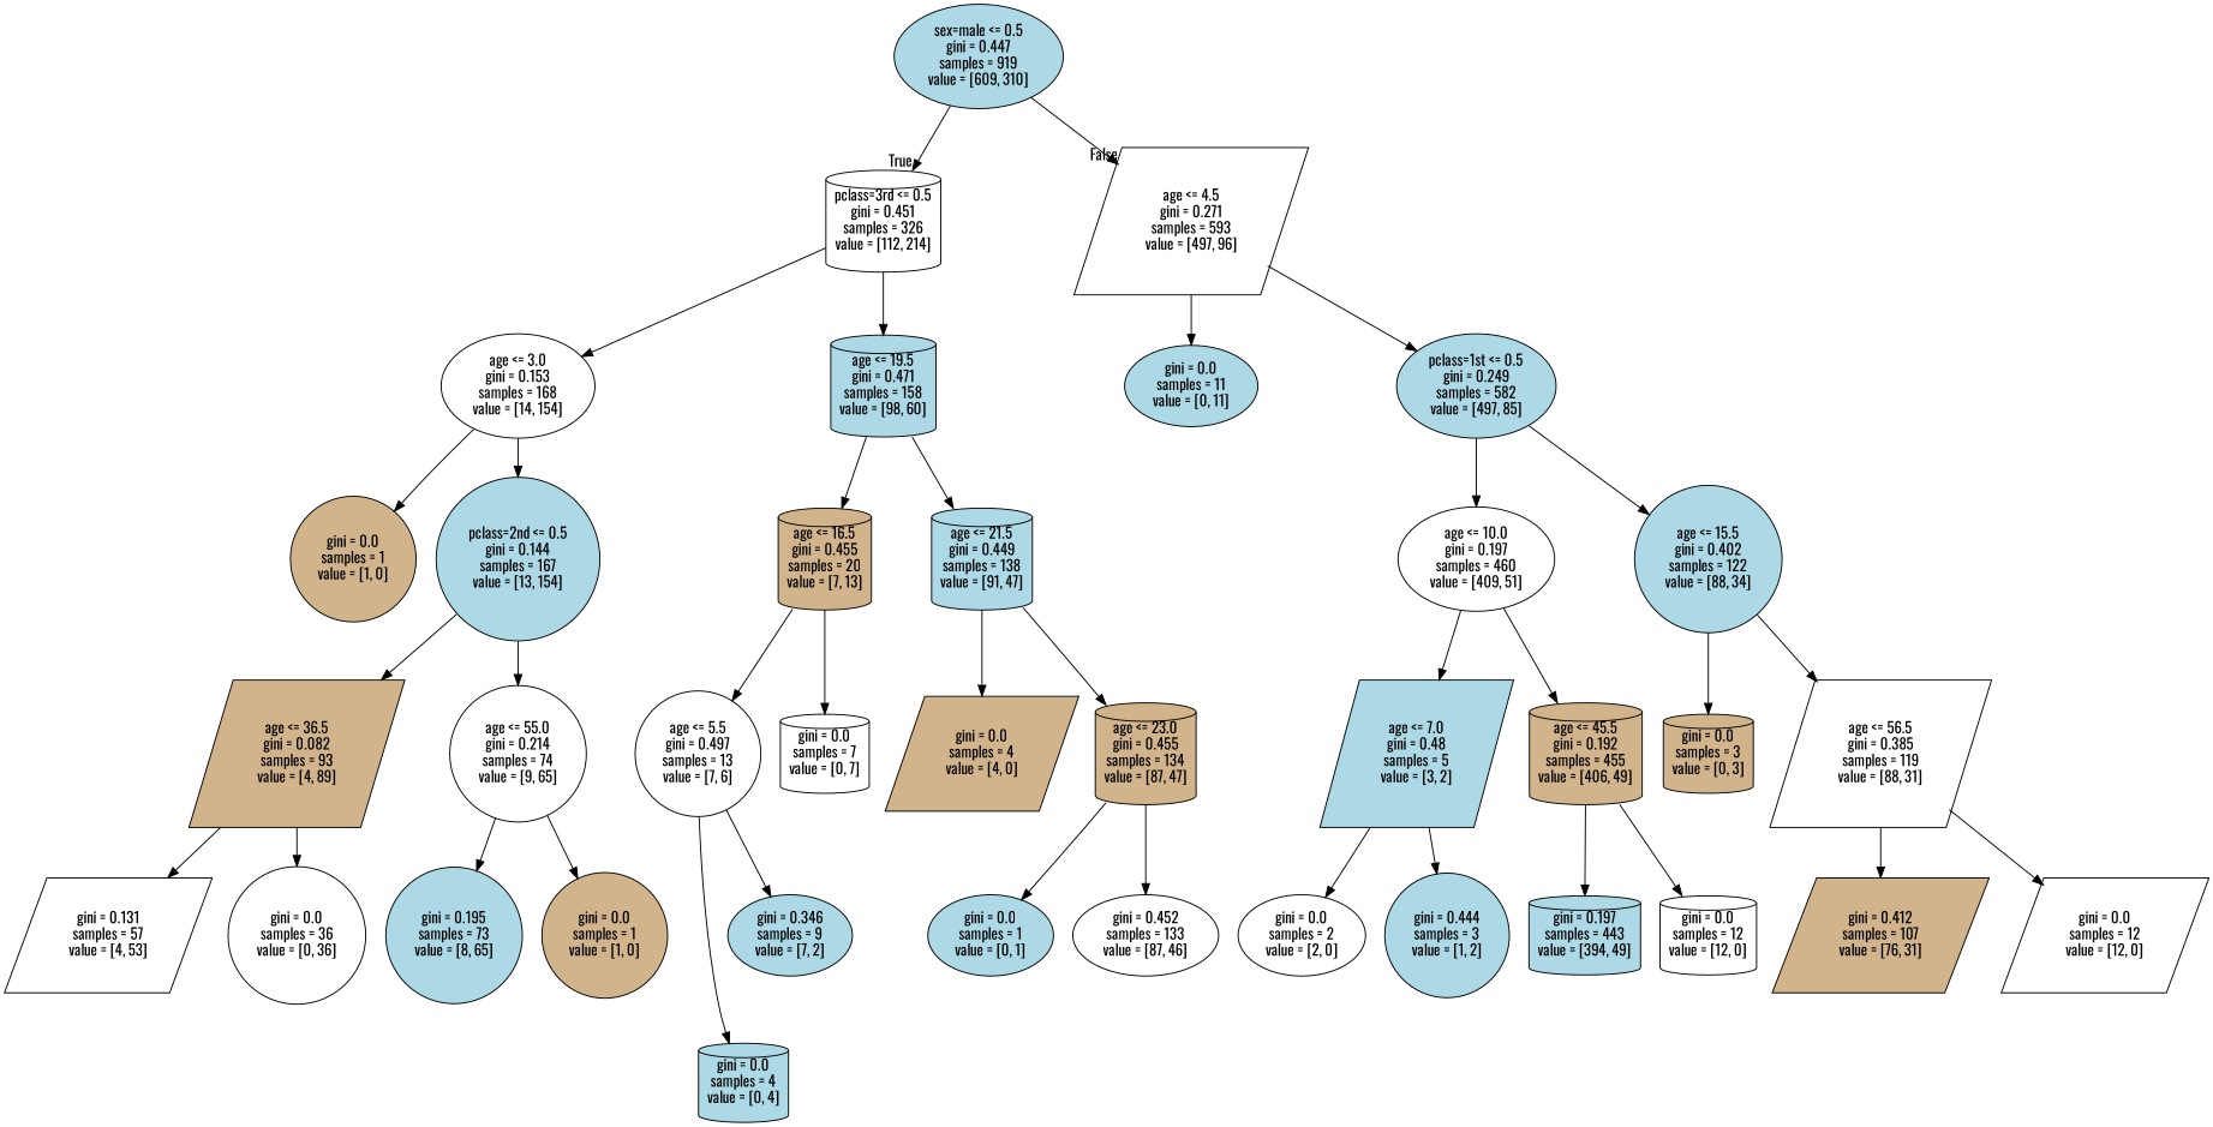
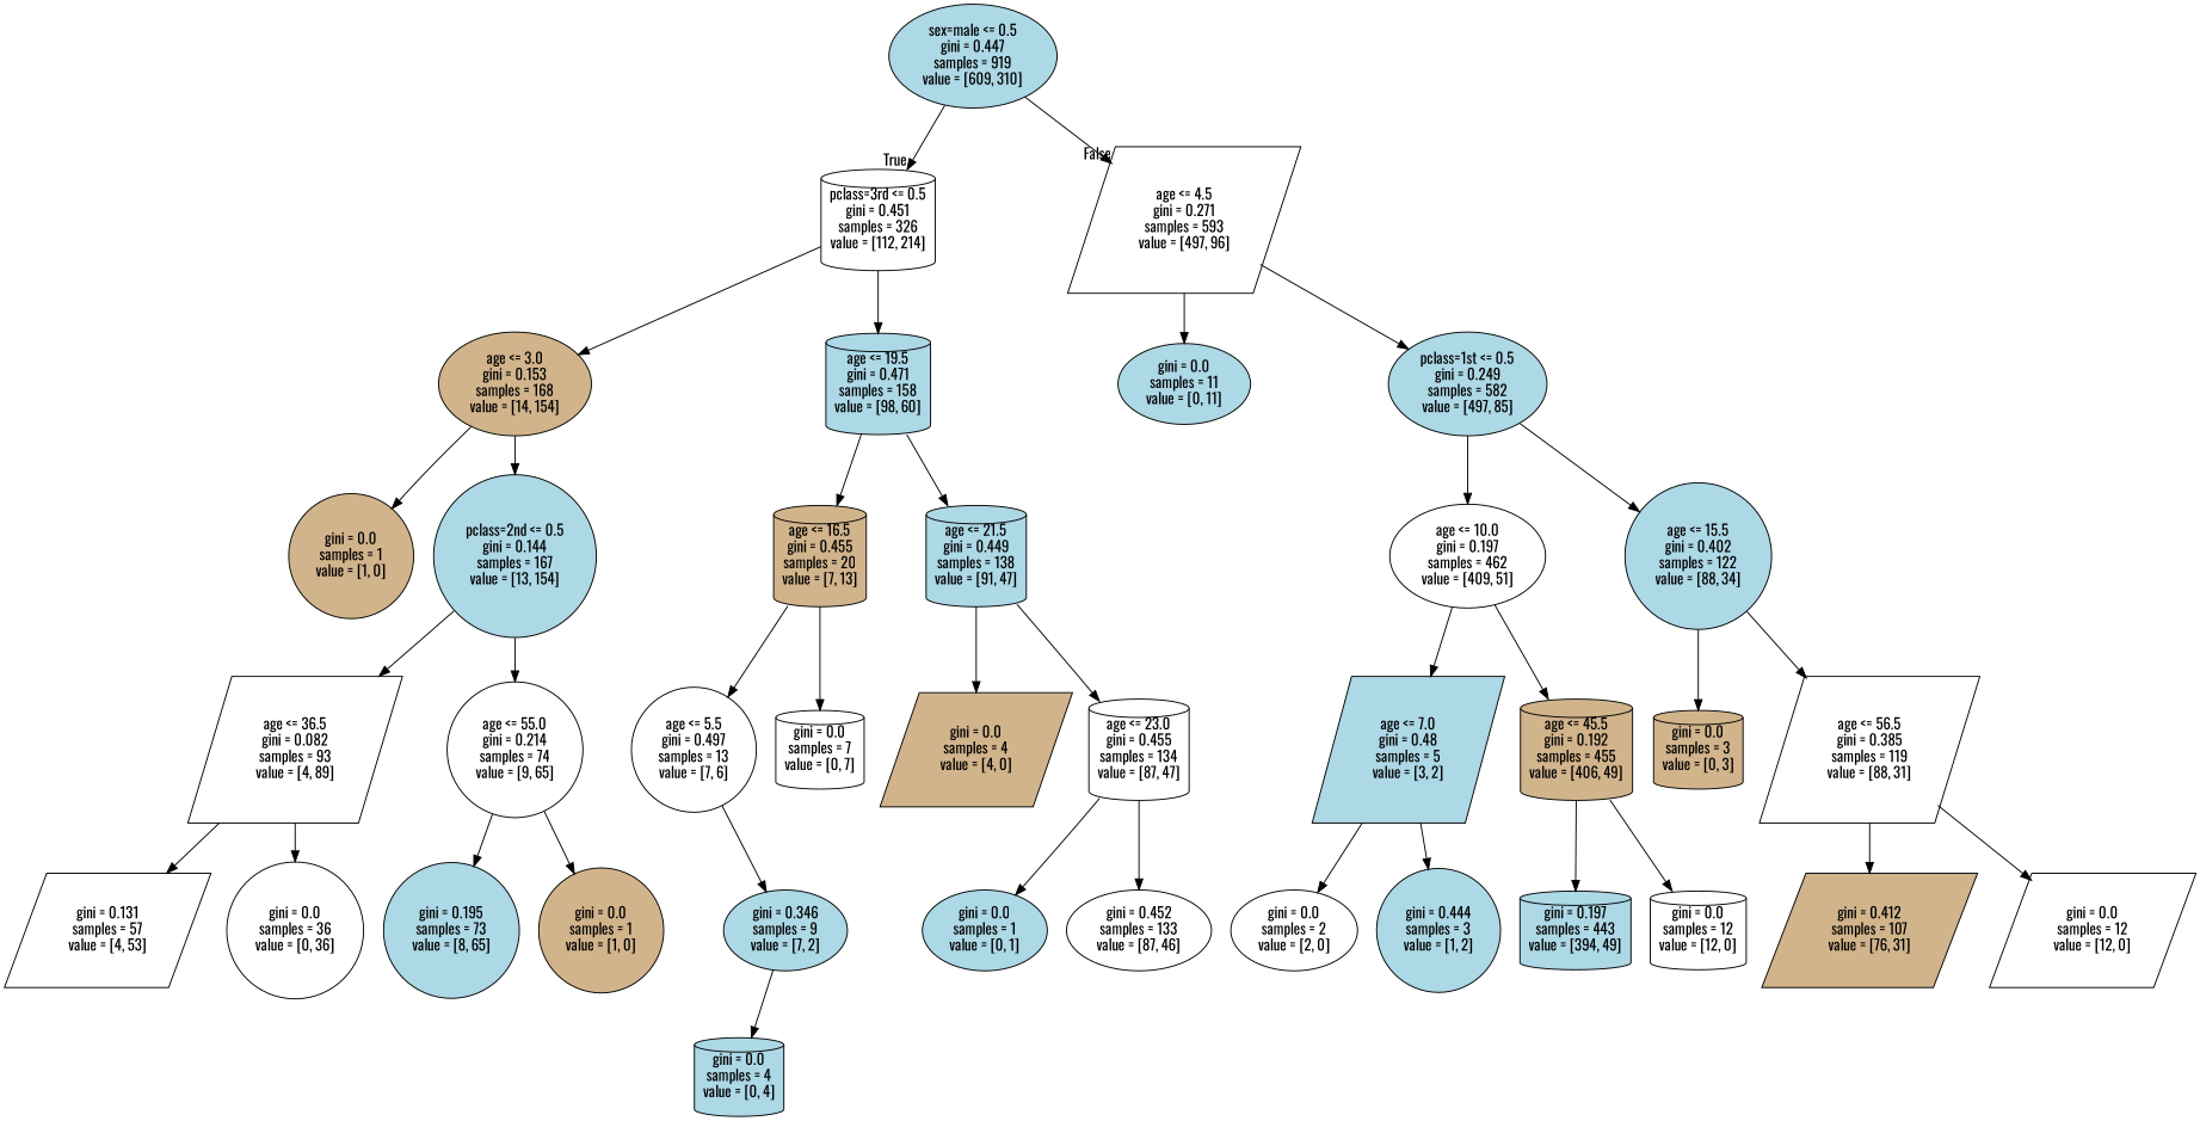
  digraph {
    fontname=Oswald
    node [fillcolor=lightblue fontname=Oswald shape=cylinder style=filled]
    edge [fontname=Oswald]
    n1 [label="sex=male <= 0.5\ngini = 0.447\nsamples = 919\nvalue = [609, 310]" shape=ellipse]
    n2 [fillcolor=white label="pclass=3rd <= 0.5\ngini = 0.451\nsamples = 326\nvalue = [112, 214]"]
    n3 [fillcolor=white label="age <= 4.5\ngini = 0.271\nsamples = 593\nvalue = [497, 96]" shape=parallelogram]
-   n4 [fillcolor=white label="age <= 3.0\ngini = 0.153\nsamples = 168\nvalue = [14, 154]" shape=ellipse]
+   n4 [fillcolor=tan label="age <= 3.0\ngini = 0.153\nsamples = 168\nvalue = [14, 154]" shape=ellipse]
    n5 [label="age <= 19.5\ngini = 0.471\nsamples = 158\nvalue = [98, 60]"]
    n6 [label="gini = 0.0\nsamples = 11\nvalue = [0, 11]" shape=ellipse]
    n7 [label="pclass=1st <= 0.5\ngini = 0.249\nsamples = 582\nvalue = [497, 85]" shape=ellipse]
    n8 [fillcolor=tan label="gini = 0.0\nsamples = 1\nvalue = [1, 0]" shape=circle]
    n9 [label="pclass=2nd <= 0.5\ngini = 0.144\nsamples = 167\nvalue = [13, 154]" shape=circle]
    n10 [fillcolor=tan label="age <= 16.5\ngini = 0.455\nsamples = 20\nvalue = [7, 13]"]
    n11 [label="age <= 21.5\ngini = 0.449\nsamples = 138\nvalue = [91, 47]"]
-   n12 [fillcolor=tan label="age <= 36.5\ngini = 0.082\nsamples = 93\nvalue = [4, 89]" shape=parallelogram]
+   n12 [fillcolor=white label="age <= 36.5\ngini = 0.082\nsamples = 93\nvalue = [4, 89]" shape=parallelogram]
    n13 [fillcolor=white label="age <= 55.0\ngini = 0.214\nsamples = 74\nvalue = [9, 65]" shape=circle]
    n14 [fillcolor=white label="gini = 0.131\nsamples = 57\nvalue = [4, 53]" shape=parallelogram]
    n15 [fillcolor=white label="gini = 0.0\nsamples = 36\nvalue = [0, 36]" shape=circle]
    n16 [label="gini = 0.195\nsamples = 73\nvalue = [8, 65]" shape=circle]
    n17 [fillcolor=tan label="gini = 0.0\nsamples = 1\nvalue = [1, 0]" shape=circle]
    n18 [fillcolor=white label="age <= 5.5\ngini = 0.497\nsamples = 13\nvalue = [7, 6]" shape=circle]
    n19 [fillcolor=white label="gini = 0.0\nsamples = 7\nvalue = [0, 7]"]
    n20 [fillcolor=tan label="gini = 0.0\nsamples = 4\nvalue = [4, 0]" shape=parallelogram]
-   n21 [fillcolor=tan label="age <= 23.0\ngini = 0.455\nsamples = 134\nvalue = [87, 47]"]
+   n21 [fillcolor=white label="age <= 23.0\ngini = 0.455\nsamples = 134\nvalue = [87, 47]"]
    n22 [label="gini = 0.0\nsamples = 4\nvalue = [0, 4]"]
    n23 [label="gini = 0.346\nsamples = 9\nvalue = [7, 2]" shape=ellipse]
    n24 [label="gini = 0.0\nsamples = 1\nvalue = [0, 1]" shape=ellipse]
    n25 [fillcolor=white label="gini = 0.452\nsamples = 133\nvalue = [87, 46]" shape=ellipse]
-   n26 [fillcolor=white label="age <= 10.0\ngini = 0.197\nsamples = 460\nvalue = [409, 51]" shape=ellipse]
+   n26 [fillcolor=white label="age <= 10.0\ngini = 0.197\nsamples = 462\nvalue = [409, 51]" shape=ellipse]
    n27 [label="age <= 15.5\ngini = 0.402\nsamples = 122\nvalue = [88, 34]" shape=circle]
    n28 [label="age <= 7.0\ngini = 0.48\nsamples = 5\nvalue = [3, 2]" shape=parallelogram]
    n29 [fillcolor=tan label="age <= 45.5\ngini = 0.192\nsamples = 455\nvalue = [406, 49]"]
    n30 [fillcolor=tan label="gini = 0.0\nsamples = 3\nvalue = [0, 3]"]
    n31 [fillcolor=white label="age <= 56.5\ngini = 0.385\nsamples = 119\nvalue = [88, 31]" shape=parallelogram]
    n32 [fillcolor=white label="gini = 0.0\nsamples = 2\nvalue = [2, 0]" shape=ellipse]
    n33 [label="gini = 0.444\nsamples = 3\nvalue = [1, 2]" shape=circle]
    n34 [label="gini = 0.197\nsamples = 443\nvalue = [394, 49]"]
    n35 [fillcolor=white label="gini = 0.0\nsamples = 12\nvalue = [12, 0]"]
    n36 [fillcolor=tan label="gini = 0.412\nsamples = 107\nvalue = [76, 31]" shape=parallelogram]
    n37 [fillcolor=white label="gini = 0.0\nsamples = 12\nvalue = [12, 0]" shape=parallelogram]
    n1 -> n2 [headlabel=True labelangle=45 labeldistance=2.5]
    n1 -> n3 [headlabel=False labelangle=-45 labeldistance=2.5]
    n2 -> n4
    n2 -> n5
    n3 -> n6
    n3 -> n7
    n4 -> n8
    n4 -> n9
    n5 -> n10
    n5 -> n11
    n7 -> n26
    n7 -> n27
    n9 -> n12
    n9 -> n13
    n10 -> n18
    n10 -> n19
    n11 -> n20
    n11 -> n21
    n12 -> n14
    n12 -> n15
    n13 -> n16
    n13 -> n17
-   n18 -> n22
+   n23 -> n22
    n18 -> n23
    n21 -> n24
    n21 -> n25
    n26 -> n28
    n26 -> n29
    n27 -> n30
    n27 -> n31
    n28 -> n32
    n28 -> n33
    n29 -> n34
    n29 -> n35
    n31 -> n36
    n31 -> n37
  }
